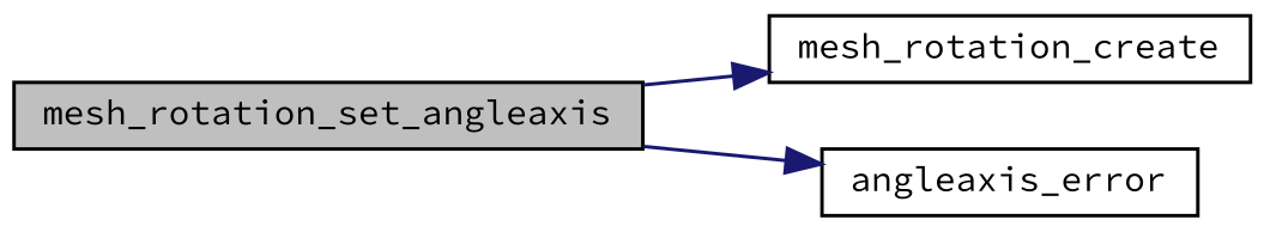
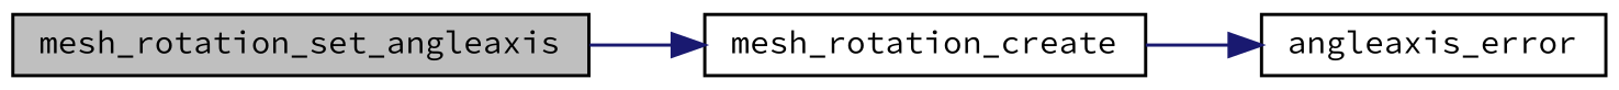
  digraph {
    fontname="Source Code Pro"
    rankdir=LR
    node [color=black fillcolor=white fontname="Source Code Pro" fontsize=10 shape=record style=filled]
    edge [color=midnightblue fontname="Source Code Pro" fontsize=10 labelfontname=Helvetica labelfontsize=10 style=solid]
    n1 [fillcolor=grey75 fontcolor=black height=0.2 label=mesh_rotation_set_angleaxis width=0.4]
    n2 [height=0.2 label=mesh_rotation_create width=0.4]
    n3 [height=0.2 label=angleaxis_error width=0.4]
    n1 -> n2
-   n1 -> n3
+   n2 -> n3
  }
